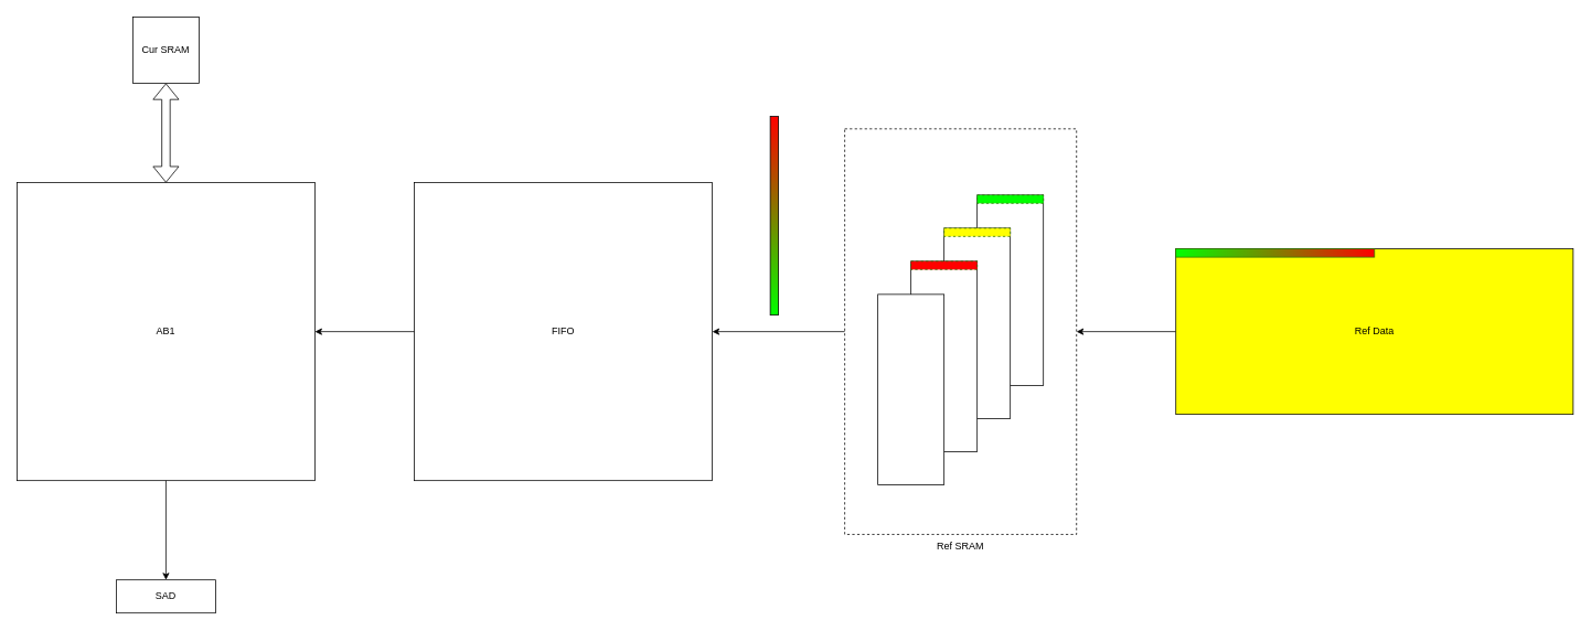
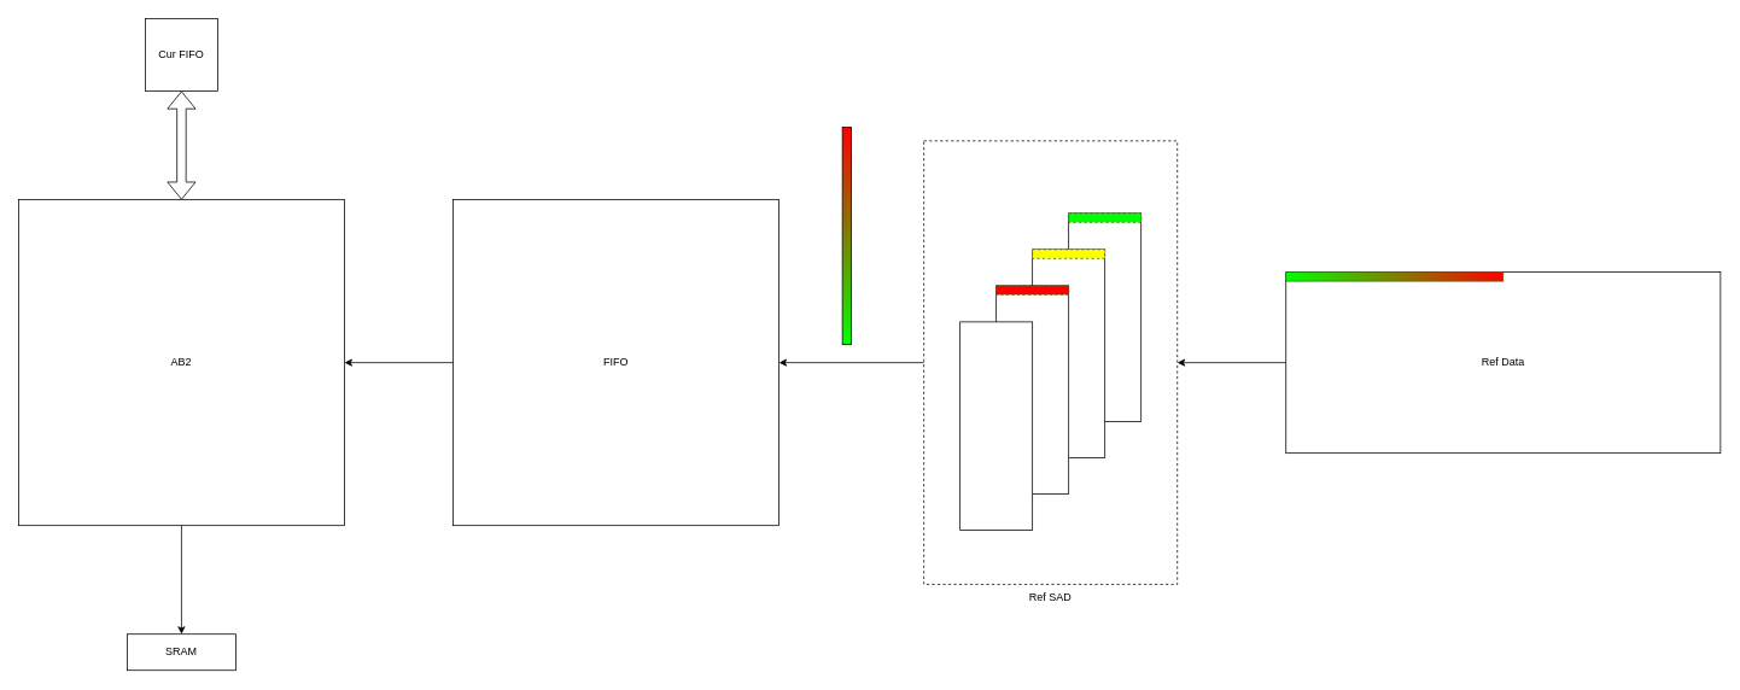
  <mxCell id="0" />
  <mxCell id="1" parent="0" />
  <mxCell id="2" style="edgeStyle=none;html=1;" edge="1" parent="1" source="3"><mxGeometry relative="1" as="geometry"><mxPoint x="860" y="400" as="targetPoint" /></mxGeometry></mxCell>
- <mxCell id="3" value="Ref SRAM" style="rounded=0;whiteSpace=wrap;html=1;fillColor=none;dashed=1;labelPosition=center;verticalLabelPosition=bottom;align=center;verticalAlign=top;" vertex="1" parent="1"><mxGeometry x="1020" y="155" width="280" height="490" as="geometry" /></mxCell>
+ <mxCell id="3" value="Ref SAD" style="rounded=0;whiteSpace=wrap;html=1;fillColor=none;dashed=1;labelPosition=center;verticalLabelPosition=bottom;align=center;verticalAlign=top;" vertex="1" parent="1"><mxGeometry x="1020" y="155" width="280" height="490" as="geometry" /></mxCell>
  <mxCell id="4" style="edgeStyle=none;html=1;" edge="1" parent="1" source="5"><mxGeometry relative="1" as="geometry"><mxPoint x="1300" y="400" as="targetPoint" /></mxGeometry></mxCell>
- <mxCell id="5" value="Ref Data" style="rounded=0;whiteSpace=wrap;html=1;fillColor=#ffff00;" vertex="1" parent="1"><mxGeometry x="1420" y="300" width="480" height="200" as="geometry" /></mxCell>
+ <mxCell id="5" value="Ref Data" style="rounded=0;whiteSpace=wrap;html=1;" vertex="1" parent="1"><mxGeometry x="1420" y="300" width="480" height="200" as="geometry" /></mxCell>
  <mxCell id="6" value="" style="rounded=0;whiteSpace=wrap;html=1;fillColor=#00FF00;fontColor=#ffffff;strokeColor=#2D7600;gradientDirection=east;gradientColor=#FF0000;" vertex="1" parent="1"><mxGeometry x="1420" y="300" width="240" height="10" as="geometry" /></mxCell>
  <mxCell id="7" value="" style="rounded=0;whiteSpace=wrap;html=1;" vertex="1" parent="1"><mxGeometry x="1180" y="235" width="80" height="230" as="geometry" /></mxCell>
  <mxCell id="8" value="" style="rounded=0;whiteSpace=wrap;html=1;" vertex="1" parent="1"><mxGeometry x="1140" y="275" width="80" height="230" as="geometry" /></mxCell>
  <mxCell id="9" value="" style="rounded=0;whiteSpace=wrap;html=1;" vertex="1" parent="1"><mxGeometry x="1100" y="315" width="80" height="230" as="geometry" /></mxCell>
  <mxCell id="10" value="" style="rounded=0;whiteSpace=wrap;html=1;" vertex="1" parent="1"><mxGeometry x="1060" y="355" width="80" height="230" as="geometry" /></mxCell>
  <mxCell id="11" value="" style="rounded=0;whiteSpace=wrap;html=1;dashed=1;fillColor=#00FF00;fontColor=#ffffff;strokeColor=#2D7600;" vertex="1" parent="1"><mxGeometry x="1180" y="235" width="80" height="10" as="geometry" /></mxCell>
  <mxCell id="12" value="" style="rounded=0;whiteSpace=wrap;html=1;dashed=1;fillColor=#FFFF00;fontColor=#ffffff;strokeColor=#2D7600;" vertex="1" parent="1"><mxGeometry x="1140" y="275" width="80" height="10" as="geometry" /></mxCell>
  <mxCell id="13" value="" style="rounded=0;whiteSpace=wrap;html=1;dashed=1;fillColor=#FF0000;fontColor=#ffffff;strokeColor=#2D7600;gradientColor=none;" vertex="1" parent="1"><mxGeometry x="1100" y="315" width="80" height="10" as="geometry" /></mxCell>
  <mxCell id="14" value="" style="rounded=0;whiteSpace=wrap;html=1;fillColor=#FF0000;gradientColor=#00FF00;gradientDirection=south;" vertex="1" parent="1"><mxGeometry x="930" width="10" height="240" as="geometry" y="140" /></mxCell>
  <mxCell id="15" style="edgeStyle=none;html=1;" edge="1" parent="1" source="16"><mxGeometry relative="1" as="geometry"><mxPoint x="380" y="400" as="targetPoint" /></mxGeometry></mxCell>
  <mxCell id="16" value="FIFO" style="rounded=0;whiteSpace=wrap;html=1;fillColor=none;gradientColor=#00FF00;gradientDirection=south;" vertex="1" parent="1"><mxGeometry x="500" y="220" width="360" height="360" as="geometry" /></mxCell>
  <mxCell id="17" style="edgeStyle=none;html=1;" edge="1" parent="1" source="18"><mxGeometry relative="1" as="geometry"><mxPoint x="200" y="700" as="targetPoint" /></mxGeometry></mxCell>
- <mxCell id="18" value="AB1" style="rounded=0;whiteSpace=wrap;html=1;fillColor=none;gradientColor=#00FF00;gradientDirection=south;" vertex="1" parent="1"><mxGeometry x="20" y="220" width="360" height="360" as="geometry" /></mxCell>
- <mxCell id="19" value="SAD" style="rounded=0;whiteSpace=wrap;html=1;fillColor=none;gradientColor=#00FF00;gradientDirection=south;" vertex="1" parent="1"><mxGeometry x="140" y="700" width="120" height="40" as="geometry" /></mxCell>
+ <mxCell id="18" value="AB2" style="rounded=0;whiteSpace=wrap;html=1;fillColor=none;gradientColor=#00FF00;gradientDirection=south;" vertex="1" parent="1"><mxGeometry x="20" y="220" width="360" height="360" as="geometry" /></mxCell>
+ <mxCell id="19" value="SRAM" style="rounded=0;whiteSpace=wrap;html=1;fillColor=none;gradientColor=#00FF00;gradientDirection=south;" vertex="1" parent="1"><mxGeometry x="140" y="700" width="120" height="40" as="geometry" /></mxCell>
  <mxCell id="20" value="" style="shape=flexArrow;endArrow=classic;startArrow=classic;html=1;exitX=0.5;exitY=0;exitDx=0;exitDy=0;" edge="1" parent="1" source="18"><mxGeometry width="100" height="100" relative="1" as="geometry"><mxPoint x="190" y="190" as="sourcePoint" /><mxPoint x="200" y="100" as="targetPoint" /></mxGeometry></mxCell>
- <mxCell id="21" value="Cur SRAM" style="rounded=0;whiteSpace=wrap;html=1;fillColor=none;gradientColor=#00FF00;gradientDirection=south;" vertex="1" parent="1"><mxGeometry x="160" y="20" width="80" height="80" as="geometry" /></mxCell>
+ <mxCell id="21" value="Cur FIFO" style="rounded=0;whiteSpace=wrap;html=1;fillColor=none;gradientColor=#00FF00;gradientDirection=south;" vertex="1" parent="1"><mxGeometry x="160" y="20" width="80" height="80" as="geometry" /></mxCell>
